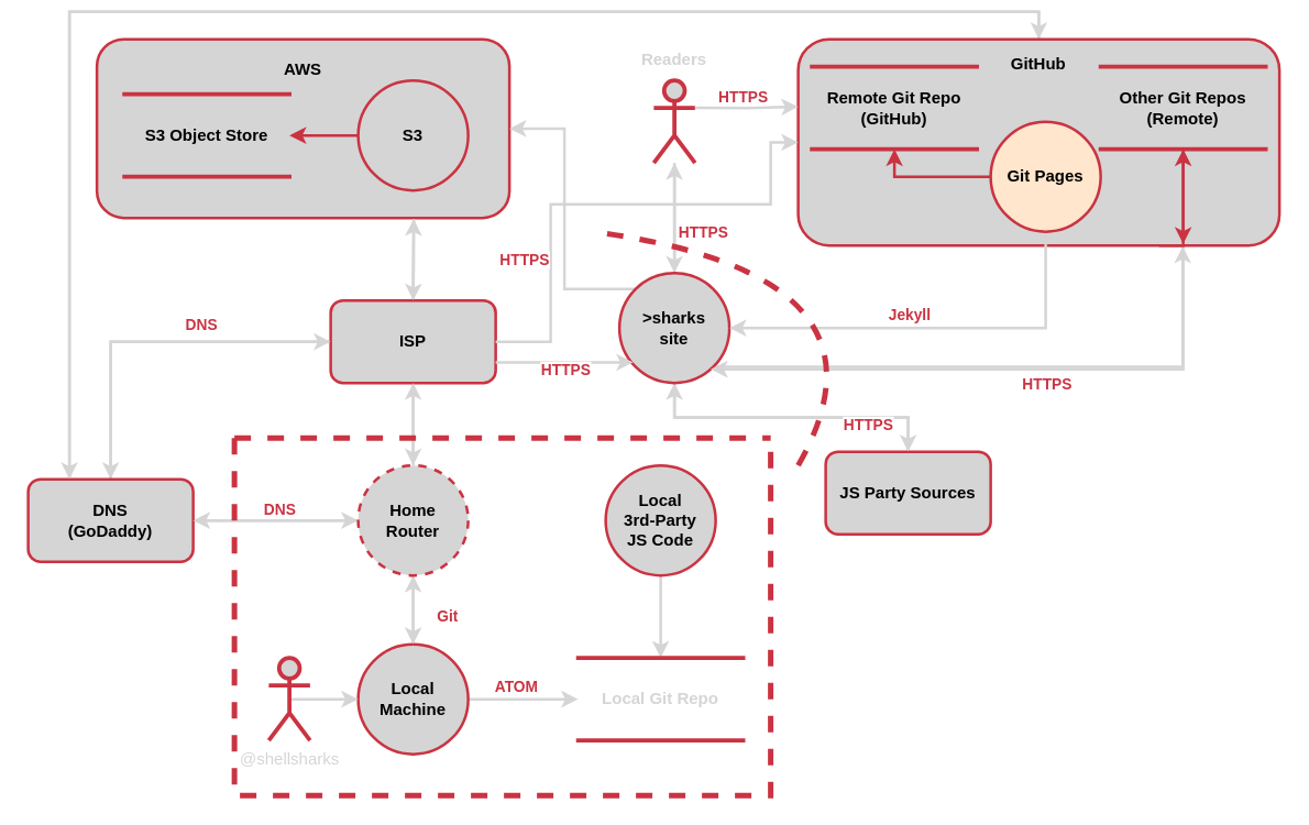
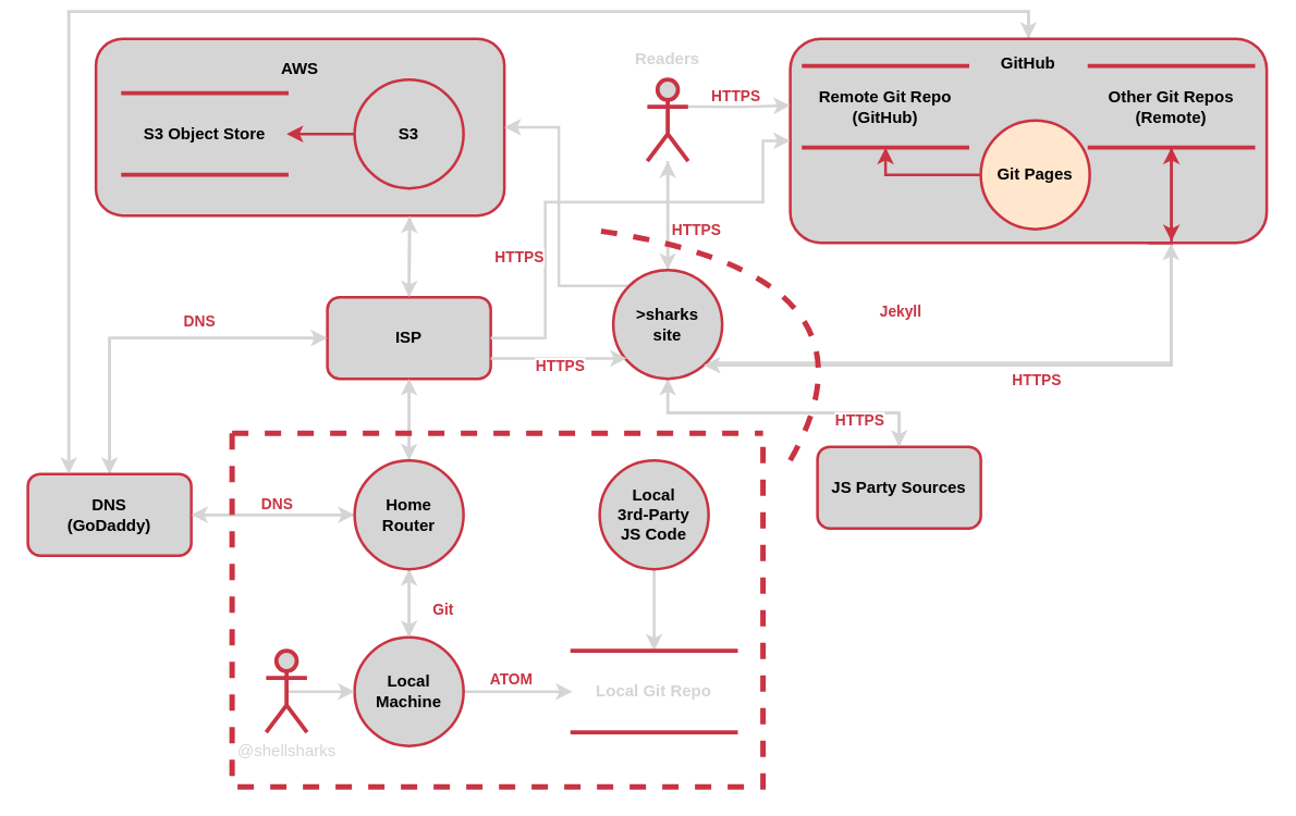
  <mxCell id="0" />
  <mxCell id="1" parent="0" />
  <mxCell id="2" value="&lt;b&gt;AWS&lt;br&gt;&lt;br&gt;&lt;br&gt;&lt;br&gt;&lt;br&gt;&lt;br&gt;&lt;br&gt;&lt;/b&gt;" style="rounded=1;whiteSpace=wrap;html=1;strokeColor=#CA3342;strokeWidth=2;fillColor=#D5D5D5;" vertex="1" parent="1"><mxGeometry x="70" y="20" width="300" height="130" as="geometry" /></mxCell>
  <mxCell id="3" style="edgeStyle=orthogonalEdgeStyle;rounded=0;orthogonalLoop=1;jettySize=auto;html=1;exitX=0.5;exitY=1;exitDx=0;exitDy=0;entryX=0.5;entryY=0;entryDx=0;entryDy=0;fontColor=#000000;strokeColor=#D5D5D5;strokeWidth=2;" edge="1" parent="1" source="7" target="27"><mxGeometry relative="1" as="geometry" /></mxCell>
  <mxCell id="4" style="edgeStyle=orthogonalEdgeStyle;rounded=0;orthogonalLoop=1;jettySize=auto;html=1;exitX=0.5;exitY=0;exitDx=0;exitDy=0;entryX=0.768;entryY=1.006;entryDx=0;entryDy=0;entryPerimeter=0;fontColor=#000000;strokeColor=#D5D5D5;strokeWidth=2;" edge="1" parent="1" source="7" target="2"><mxGeometry relative="1" as="geometry" /></mxCell>
  <mxCell id="5" style="edgeStyle=orthogonalEdgeStyle;rounded=0;orthogonalLoop=1;jettySize=auto;html=1;exitX=0;exitY=0.5;exitDx=0;exitDy=0;entryX=0.5;entryY=0;entryDx=0;entryDy=0;fontColor=#D5D5D5;strokeColor=#D5D5D5;strokeWidth=2;" edge="1" parent="1" source="7" target="11"><mxGeometry relative="1" as="geometry" /></mxCell>
  <mxCell id="6" style="edgeStyle=orthogonalEdgeStyle;rounded=0;orthogonalLoop=1;jettySize=auto;html=1;exitX=1;exitY=0.5;exitDx=0;exitDy=0;entryX=0;entryY=0.75;entryDx=0;entryDy=0;dashed=1;fontColor=#CA3342;endArrow=none;endFill=0;strokeColor=none;strokeWidth=4;" edge="1" parent="1" source="7" target="40"><mxGeometry relative="1" as="geometry" /></mxCell>
  <mxCell id="7" value="&lt;b&gt;ISP&lt;/b&gt;" style="rounded=1;whiteSpace=wrap;html=1;strokeColor=#CA3342;strokeWidth=2;fillColor=#D5D5D5;" vertex="1" parent="1"><mxGeometry x="240" y="210" width="120" height="60" as="geometry" /></mxCell>
  <mxCell id="8" style="edgeStyle=orthogonalEdgeStyle;rounded=0;orthogonalLoop=1;jettySize=auto;html=1;exitX=1;exitY=0.5;exitDx=0;exitDy=0;entryX=0;entryY=0.5;entryDx=0;entryDy=0;fontColor=#000000;strokeColor=#D5D5D5;strokeWidth=2;" edge="1" parent="1" source="11" target="27"><mxGeometry relative="1" as="geometry" /></mxCell>
  <mxCell id="9" style="edgeStyle=orthogonalEdgeStyle;rounded=0;orthogonalLoop=1;jettySize=auto;html=1;exitX=0.5;exitY=0;exitDx=0;exitDy=0;entryX=0;entryY=0.5;entryDx=0;entryDy=0;fontColor=#D5D5D5;strokeColor=#D5D5D5;strokeWidth=2;" edge="1" parent="1" source="11" target="7"><mxGeometry relative="1" as="geometry" /></mxCell>
  <mxCell id="10" style="edgeStyle=orthogonalEdgeStyle;rounded=0;orthogonalLoop=1;jettySize=auto;html=1;exitX=0.25;exitY=0;exitDx=0;exitDy=0;entryX=0.5;entryY=0;entryDx=0;entryDy=0;fontColor=#D5D5D5;strokeColor=#D5D5D5;strokeWidth=2;" edge="1" parent="1" source="11" target="40"><mxGeometry relative="1" as="geometry" /></mxCell>
  <mxCell id="11" value="&lt;b&gt;DNS&lt;br&gt;(GoDaddy)&lt;br&gt;&lt;/b&gt;" style="rounded=1;whiteSpace=wrap;html=1;strokeColor=#CA3342;strokeWidth=2;fillColor=#D5D5D5;" vertex="1" parent="1"><mxGeometry x="20" y="340" width="120" height="60" as="geometry" /></mxCell>
  <mxCell id="12" style="edgeStyle=orthogonalEdgeStyle;rounded=0;orthogonalLoop=1;jettySize=auto;html=1;exitX=0.5;exitY=0;exitDx=0;exitDy=0;entryX=0.5;entryY=1;entryDx=0;entryDy=0;fontColor=#000000;strokeColor=#D5D5D5;strokeWidth=2;" edge="1" parent="1" source="13" target="37"><mxGeometry relative="1" as="geometry" /></mxCell>
  <mxCell id="13" value="&lt;b&gt;JS Party Sources&lt;/b&gt;" style="rounded=1;whiteSpace=wrap;html=1;strokeColor=#CA3342;strokeWidth=2;fillColor=#D5D5D5;" vertex="1" parent="1"><mxGeometry x="600" y="320" width="120" height="60" as="geometry" /></mxCell>
  <mxCell id="14" style="edgeStyle=orthogonalEdgeStyle;rounded=0;orthogonalLoop=1;jettySize=auto;html=1;exitX=0;exitY=0.5;exitDx=0;exitDy=0;entryX=1;entryY=0.5;entryDx=0;entryDy=0;fontColor=#000000;strokeColor=#CA3342;strokeWidth=2;" edge="1" parent="1" source="15" target="16"><mxGeometry relative="1" as="geometry" /></mxCell>
  <mxCell id="15" value="&lt;b&gt;S3&lt;/b&gt;" style="ellipse;whiteSpace=wrap;html=1;aspect=fixed;strokeColor=#CA3342;fillColor=#D5D5D5;strokeWidth=2;" vertex="1" parent="1"><mxGeometry x="260" y="50" width="80" height="80" as="geometry" /></mxCell>
  <mxCell id="16" value="&lt;b&gt;S3 Object Store&lt;/b&gt;" style="shape=partialRectangle;whiteSpace=wrap;html=1;left=0;right=0;fillColor=none;strokeWidth=3;strokeColor=#CA3342;" vertex="1" parent="1"><mxGeometry x="90" y="60" width="120" height="60" as="geometry" /></mxCell>
  <mxCell id="17" style="edgeStyle=orthogonalEdgeStyle;rounded=0;orthogonalLoop=1;jettySize=auto;html=1;exitX=0.5;exitY=1;exitDx=0;exitDy=0;entryX=0.5;entryY=0;entryDx=0;entryDy=0;fontColor=#CA3342;strokeColor=#D5D5D5;strokeWidth=2;" edge="1" parent="1" source="18" target="28"><mxGeometry relative="1" as="geometry" /></mxCell>
  <mxCell id="18" value="&lt;b&gt;Local&lt;br&gt;3rd-Party&lt;br&gt;JS Code&lt;/b&gt;" style="ellipse;whiteSpace=wrap;html=1;aspect=fixed;strokeColor=#CA3342;fillColor=#D5D5D5;strokeWidth=2;" vertex="1" parent="1"><mxGeometry x="440" y="330" width="80" height="80" as="geometry" /></mxCell>
  <mxCell id="19" style="edgeStyle=orthogonalEdgeStyle;rounded=0;orthogonalLoop=1;jettySize=auto;html=1;exitX=0.5;exitY=0;exitDx=0;exitDy=0;entryX=0.5;entryY=1;entryDx=0;entryDy=0;fontColor=#000000;strokeColor=#D5D5D5;strokeWidth=2;" edge="1" parent="1" source="22" target="27"><mxGeometry relative="1" as="geometry" /></mxCell>
  <mxCell id="20" style="edgeStyle=orthogonalEdgeStyle;rounded=0;orthogonalLoop=1;jettySize=auto;html=1;exitX=1;exitY=0.5;exitDx=0;exitDy=0;entryX=0;entryY=0.5;entryDx=0;entryDy=0;fontColor=#000000;strokeColor=#D5D5D5;strokeWidth=2;" edge="1" parent="1" source="22" target="28"><mxGeometry relative="1" as="geometry" /></mxCell>
  <mxCell id="21" value="&lt;b&gt;ATOM&lt;/b&gt;" style="edgeLabel;html=1;align=center;verticalAlign=middle;resizable=0;points=[];fontColor=#CA3342;" vertex="1" connectable="0" parent="20"><mxGeometry x="-0.35" y="1" relative="1" as="geometry"><mxPoint x="8" y="-9" as="offset" /></mxGeometry></mxCell>
  <mxCell id="22" value="&lt;b&gt;Local Machine&lt;/b&gt;" style="ellipse;whiteSpace=wrap;html=1;aspect=fixed;strokeColor=#CA3342;fillColor=#D5D5D5;strokeWidth=2;" vertex="1" parent="1"><mxGeometry x="260" y="460" width="80" height="80" as="geometry" /></mxCell>
  <mxCell id="23" style="edgeStyle=orthogonalEdgeStyle;rounded=0;orthogonalLoop=1;jettySize=auto;html=1;exitX=0;exitY=0.5;exitDx=0;exitDy=0;entryX=1;entryY=0.5;entryDx=0;entryDy=0;fontColor=#000000;strokeColor=#D5D5D5;strokeWidth=2;" edge="1" parent="1" source="27" target="11"><mxGeometry relative="1" as="geometry" /></mxCell>
  <mxCell id="24" value="DNS" style="edgeLabel;html=1;align=center;verticalAlign=middle;resizable=0;points=[];fontColor=#CA3342;fontStyle=1" vertex="1" connectable="0" parent="23"><mxGeometry x="-0.117" y="-3" relative="1" as="geometry"><mxPoint x="-5" y="-6" as="offset" /></mxGeometry></mxCell>
  <mxCell id="25" style="edgeStyle=orthogonalEdgeStyle;rounded=0;orthogonalLoop=1;jettySize=auto;html=1;exitX=0.5;exitY=0;exitDx=0;exitDy=0;entryX=0.5;entryY=1;entryDx=0;entryDy=0;fontColor=#000000;strokeColor=#D5D5D5;strokeWidth=2;" edge="1" parent="1" source="27" target="7"><mxGeometry relative="1" as="geometry" /></mxCell>
  <mxCell id="26" style="edgeStyle=orthogonalEdgeStyle;rounded=0;orthogonalLoop=1;jettySize=auto;html=1;exitX=0.5;exitY=1;exitDx=0;exitDy=0;entryX=0.5;entryY=0;entryDx=0;entryDy=0;fontColor=#000000;strokeColor=#D5D5D5;strokeWidth=2;" edge="1" parent="1" source="27" target="22"><mxGeometry relative="1" as="geometry" /></mxCell>
- <mxCell id="27" value="&lt;b&gt;Home&lt;br&gt;Router&lt;/b&gt;" style="ellipse;whiteSpace=wrap;html=1;aspect=fixed;strokeColor=#CA3342;fillColor=#D5D5D5;strokeWidth=2;dashed=1;" vertex="1" parent="1"><mxGeometry x="260" y="330" width="80" height="80" as="geometry" /></mxCell>
+ <mxCell id="27" value="&lt;b&gt;Home&lt;br&gt;Router&lt;/b&gt;" style="ellipse;whiteSpace=wrap;html=1;aspect=fixed;strokeColor=#CA3342;fillColor=#D5D5D5;strokeWidth=2;" vertex="1" parent="1"><mxGeometry x="260" y="330" width="80" height="80" as="geometry" /></mxCell>
  <mxCell id="28" value="&lt;b&gt;&lt;font color=&quot;#d5d5d5&quot;&gt;Local Git Repo&lt;/font&gt;&lt;/b&gt;" style="shape=partialRectangle;whiteSpace=wrap;html=1;left=0;right=0;fillColor=none;strokeWidth=3;strokeColor=#CA3342;" vertex="1" parent="1"><mxGeometry x="420" y="470" width="120" height="60" as="geometry" /></mxCell>
  <mxCell id="29" style="edgeStyle=orthogonalEdgeStyle;rounded=0;orthogonalLoop=1;jettySize=auto;html=1;exitX=0.5;exitY=0.5;exitDx=0;exitDy=0;exitPerimeter=0;entryX=0;entryY=0.5;entryDx=0;entryDy=0;fontColor=#000000;strokeColor=#D5D5D5;strokeWidth=2;" edge="1" parent="1" source="50" target="22"><mxGeometry relative="1" as="geometry" /></mxCell>
  <mxCell id="30" style="edgeStyle=orthogonalEdgeStyle;rounded=0;orthogonalLoop=1;jettySize=auto;html=1;entryX=0.5;entryY=0;entryDx=0;entryDy=0;fontColor=#000000;strokeColor=#D5D5D5;strokeWidth=2;" edge="1" parent="1" source="31" target="37"><mxGeometry relative="1" as="geometry" /></mxCell>
  <mxCell id="31" value="" style="shape=umlActor;verticalLabelPosition=bottom;verticalAlign=top;html=1;outlineConnect=0;fontColor=#D5D5D5;strokeColor=#CA3342;strokeWidth=3;fillColor=#D5D5D5;" vertex="1" parent="1"><mxGeometry x="475" y="50" width="30" height="60" as="geometry" /></mxCell>
  <mxCell id="32" style="edgeStyle=orthogonalEdgeStyle;rounded=0;orthogonalLoop=1;jettySize=auto;html=1;exitX=0;exitY=0;exitDx=0;exitDy=0;entryX=1;entryY=0.5;entryDx=0;entryDy=0;fontColor=#000000;strokeColor=#D5D5D5;strokeWidth=2;" edge="1" parent="1" source="37" target="2"><mxGeometry relative="1" as="geometry" /></mxCell>
  <mxCell id="33" style="edgeStyle=orthogonalEdgeStyle;rounded=0;orthogonalLoop=1;jettySize=auto;html=1;exitX=0.5;exitY=1;exitDx=0;exitDy=0;entryX=0.5;entryY=0;entryDx=0;entryDy=0;fontColor=#000000;strokeColor=#D5D5D5;strokeWidth=2;" edge="1" parent="1" source="37" target="13"><mxGeometry relative="1" as="geometry" /></mxCell>
  <mxCell id="34" style="edgeStyle=orthogonalEdgeStyle;rounded=0;orthogonalLoop=1;jettySize=auto;html=1;exitX=0.5;exitY=0;exitDx=0;exitDy=0;fontColor=#000000;strokeColor=#D5D5D5;strokeWidth=2;" edge="1" parent="1" source="37" target="31"><mxGeometry relative="1" as="geometry" /></mxCell>
  <mxCell id="35" value="&lt;b&gt;HTTPS&lt;/b&gt;" style="edgeLabel;html=1;align=center;verticalAlign=middle;resizable=0;points=[];fontColor=#CA3342;" vertex="1" connectable="0" parent="34"><mxGeometry x="0.025" y="1" relative="1" as="geometry"><mxPoint x="21" y="11" as="offset" /></mxGeometry></mxCell>
  <mxCell id="36" style="edgeStyle=orthogonalEdgeStyle;rounded=0;orthogonalLoop=1;jettySize=auto;html=1;exitX=1;exitY=1;exitDx=0;exitDy=0;entryX=0.799;entryY=1.004;entryDx=0;entryDy=0;fontColor=#D5D5D5;strokeColor=#D5D5D5;strokeWidth=2;entryPerimeter=0;" edge="1" parent="1" source="37" target="40"><mxGeometry relative="1" as="geometry" /></mxCell>
  <mxCell id="37" value="&lt;b&gt;&amp;gt;sharks&lt;br&gt;site&lt;br&gt;&lt;/b&gt;" style="ellipse;whiteSpace=wrap;html=1;aspect=fixed;strokeColor=#CA3342;fillColor=#D5D5D5;strokeWidth=2;" vertex="1" parent="1"><mxGeometry x="450" y="190" width="80" height="80" as="geometry" /></mxCell>
  <mxCell id="38" style="edgeStyle=orthogonalEdgeStyle;rounded=0;orthogonalLoop=1;jettySize=auto;html=1;exitX=0.75;exitY=1;exitDx=0;exitDy=0;fontColor=#D5D5D5;strokeColor=#D5D5D5;strokeWidth=2;" edge="1" parent="1" source="40" target="37"><mxGeometry relative="1" as="geometry"><mxPoint x="520" y="270" as="targetPoint" /><Array as="points"><mxPoint x="860" y="170" /><mxPoint x="860" y="260" /></Array></mxGeometry></mxCell>
  <mxCell id="39" style="edgeStyle=orthogonalEdgeStyle;rounded=0;orthogonalLoop=1;jettySize=auto;html=1;exitX=0.5;exitY=0;exitDx=0;exitDy=0;entryX=0.25;entryY=0;entryDx=0;entryDy=0;fontColor=#D5D5D5;strokeColor=#D5D5D5;strokeWidth=2;" edge="1" parent="1" source="40" target="11"><mxGeometry relative="1" as="geometry" /></mxCell>
  <mxCell id="40" value="&lt;b&gt;GitHub&lt;br&gt;&lt;br&gt;&lt;br&gt;&lt;br&gt;&lt;br&gt;&lt;br&gt;&lt;br&gt;&lt;br&gt;&lt;br&gt;&lt;/b&gt;" style="rounded=1;whiteSpace=wrap;html=1;strokeColor=#CA3342;strokeWidth=2;fillColor=#D5D5D5;" vertex="1" parent="1"><mxGeometry x="580" y="20" width="350" height="150" as="geometry" /></mxCell>
  <mxCell id="41" value="&lt;b&gt;Remote Git Repo&lt;br&gt;(GitHub)&lt;br&gt;&lt;/b&gt;" style="shape=partialRectangle;whiteSpace=wrap;html=1;left=0;right=0;fillColor=none;strokeWidth=3;strokeColor=#CA3342;" vertex="1" parent="1"><mxGeometry x="590" y="40" width="120" height="60" as="geometry" /></mxCell>
  <mxCell id="42" style="edgeStyle=orthogonalEdgeStyle;rounded=0;orthogonalLoop=1;jettySize=auto;html=1;exitX=0.5;exitY=1;exitDx=0;exitDy=0;entryX=0.8;entryY=0.933;entryDx=0;entryDy=0;entryPerimeter=0;fontColor=#D5D5D5;strokeColor=#CA3342;strokeWidth=2;" edge="1" parent="1" source="43"><mxGeometry relative="1" as="geometry"><mxPoint x="860" y="109" as="sourcePoint" /><mxPoint x="860" y="168.95" as="targetPoint" /><Array as="points" /></mxGeometry></mxCell>
  <mxCell id="43" value="&lt;b&gt;Other Git Repos&lt;br&gt;(Remote)&lt;br&gt;&lt;/b&gt;" style="shape=partialRectangle;whiteSpace=wrap;html=1;left=0;right=0;fillColor=none;strokeWidth=3;strokeColor=#CA3342;" vertex="1" parent="1"><mxGeometry x="800" y="40" width="120" height="60" as="geometry" /></mxCell>
- <mxCell id="44" style="edgeStyle=orthogonalEdgeStyle;rounded=0;orthogonalLoop=1;jettySize=auto;html=1;exitX=0.5;exitY=1;exitDx=0;exitDy=0;entryX=1;entryY=0.5;entryDx=0;entryDy=0;fontColor=#000000;strokeColor=#D5D5D5;strokeWidth=2;" edge="1" parent="1" source="46" target="37"><mxGeometry relative="1" as="geometry" /></mxCell>
  <mxCell id="45" style="edgeStyle=orthogonalEdgeStyle;rounded=0;orthogonalLoop=1;jettySize=auto;html=1;exitX=0;exitY=0.5;exitDx=0;exitDy=0;entryX=0.5;entryY=1;entryDx=0;entryDy=0;fontColor=#D5D5D5;strokeColor=#CA3342;strokeWidth=2;" edge="1" parent="1" source="46" target="41"><mxGeometry relative="1" as="geometry" /></mxCell>
  <mxCell id="46" value="&lt;b&gt;Git Pages&lt;/b&gt;" style="ellipse;whiteSpace=wrap;html=1;aspect=fixed;strokeColor=#CA3342;fillColor=#ffe6cc;strokeWidth=2;" vertex="1" parent="1"><mxGeometry x="720" y="80" width="80" height="80" as="geometry" /></mxCell>
  <mxCell id="47" value="&lt;b&gt;&lt;font color=&quot;#d5d5d5&quot;&gt;Readers&lt;/font&gt;&lt;/b&gt;" style="text;html=1;strokeColor=none;fillColor=none;align=center;verticalAlign=middle;whiteSpace=wrap;rounded=0;fontColor=#000000;" vertex="1" parent="1"><mxGeometry x="460" y="20" width="60" height="30" as="geometry" /></mxCell>
  <mxCell id="48" style="edgeStyle=orthogonalEdgeStyle;rounded=0;orthogonalLoop=1;jettySize=auto;html=1;exitX=0.75;exitY=1;exitDx=0;exitDy=0;entryX=0.5;entryY=1;entryDx=0;entryDy=0;fontColor=#D5D5D5;strokeColor=#CA3342;strokeWidth=2;" edge="1" parent="1" source="40" target="43"><mxGeometry relative="1" as="geometry"><Array as="points"><mxPoint x="860" y="170" /></Array></mxGeometry></mxCell>
  <mxCell id="49" value="" style="swimlane;startSize=0;fontColor=#CA3342;strokeColor=#CA3342;strokeWidth=4;fillColor=#D5D5D5;dashed=1;" vertex="1" parent="1"><mxGeometry x="170" y="310" width="390" height="260" as="geometry" /></mxCell>
  <mxCell id="50" value="@shellsharks" style="shape=umlActor;verticalLabelPosition=bottom;verticalAlign=top;html=1;outlineConnect=0;fontColor=#D5D5D5;strokeColor=#CA3342;strokeWidth=3;fillColor=#D5D5D5;" vertex="1" parent="49"><mxGeometry x="25" y="160" width="30" height="60" as="geometry" /></mxCell>
  <mxCell id="51" value="&lt;b&gt;Git&lt;/b&gt;" style="edgeLabel;html=1;align=center;verticalAlign=middle;resizable=0;points=[];fontColor=#CA3342;" vertex="1" connectable="0" parent="49"><mxGeometry x="210" y="190" as="geometry"><mxPoint x="-56" y="-61" as="offset" /></mxGeometry></mxCell>
  <mxCell id="52" value="" style="curved=1;endArrow=none;html=1;rounded=0;fontColor=#CA3342;strokeColor=#CA3342;strokeWidth=4;endFill=0;dashed=1;" edge="1" parent="1"><mxGeometry width="50" height="50" relative="1" as="geometry"><mxPoint x="580" y="330" as="sourcePoint" /><mxPoint x="430" y="160" as="targetPoint" /><Array as="points"><mxPoint x="660" y="190" /></Array></mxGeometry></mxCell>
  <mxCell id="53" style="edgeStyle=orthogonalEdgeStyle;rounded=0;orthogonalLoop=1;jettySize=auto;html=1;exitX=0.768;exitY=1.007;exitDx=0;exitDy=0;entryX=0.5;entryY=0;entryDx=0;entryDy=0;fontColor=#000000;strokeColor=#D5D5D5;strokeWidth=2;exitPerimeter=0;" edge="1" parent="1" source="2" target="7"><mxGeometry relative="1" as="geometry"><mxPoint x="310" y="220" as="sourcePoint" /><mxPoint x="310.4" y="160.78" as="targetPoint" /></mxGeometry></mxCell>
  <mxCell id="54" style="edgeStyle=orthogonalEdgeStyle;rounded=0;orthogonalLoop=1;jettySize=auto;html=1;exitX=1;exitY=0.5;exitDx=0;exitDy=0;entryX=0;entryY=0.5;entryDx=0;entryDy=0;fontColor=#000000;strokeColor=#D5D5D5;strokeWidth=2;" edge="1" parent="1" source="7" target="40"><mxGeometry relative="1" as="geometry"><mxPoint x="310.4" y="160.91" as="sourcePoint" /><mxPoint x="310" y="220" as="targetPoint" /><Array as="points"><mxPoint x="400" y="240" /><mxPoint x="400" y="140" /><mxPoint x="560" y="140" /><mxPoint x="560" y="95" /></Array></mxGeometry></mxCell>
  <mxCell id="55" style="edgeStyle=orthogonalEdgeStyle;rounded=0;orthogonalLoop=1;jettySize=auto;html=1;fontColor=#CA3342;strokeColor=#D5D5D5;strokeWidth=2;exitX=1;exitY=0.333;exitDx=0;exitDy=0;exitPerimeter=0;entryX=0;entryY=0.327;entryDx=0;entryDy=0;entryPerimeter=0;" edge="1" parent="1" source="31" target="40"><mxGeometry relative="1" as="geometry"><mxPoint x="700" y="430" as="sourcePoint" /><mxPoint x="780" y="390" as="targetPoint" /></mxGeometry></mxCell>
  <mxCell id="56" value="&lt;b&gt;HTTPS&lt;/b&gt;" style="edgeLabel;html=1;align=center;verticalAlign=middle;resizable=0;points=[];fontColor=#CA3342;" vertex="1" connectable="0" parent="1"><mxGeometry x="520" y="170" as="geometry"><mxPoint x="19" y="-109" as="offset" /></mxGeometry></mxCell>
  <mxCell id="57" value="&lt;b&gt;HTTPS&lt;/b&gt;" style="edgeLabel;html=1;align=center;verticalAlign=middle;resizable=0;points=[];fontColor=#CA3342;" vertex="1" connectable="0" parent="1"><mxGeometry x="530" y="180" as="geometry"><mxPoint x="-150" as="offset" /></mxGeometry></mxCell>
  <mxCell id="58" style="edgeStyle=orthogonalEdgeStyle;rounded=0;orthogonalLoop=1;jettySize=auto;html=1;fontColor=#CA3342;strokeColor=#D5D5D5;strokeWidth=2;exitX=1;exitY=0.75;exitDx=0;exitDy=0;" edge="1" parent="1" source="7"><mxGeometry relative="1" as="geometry"><mxPoint x="515" y="80" as="sourcePoint" /><mxPoint x="460" y="255" as="targetPoint" /></mxGeometry></mxCell>
  <mxCell id="59" value="&lt;b&gt;HTTPS&lt;/b&gt;" style="edgeLabel;html=1;align=center;verticalAlign=middle;resizable=0;points=[];fontColor=#CA3342;" vertex="1" connectable="0" parent="1"><mxGeometry x="560" y="260" as="geometry"><mxPoint x="-150" as="offset" /></mxGeometry></mxCell>
  <mxCell id="60" value="&lt;b&gt;HTTPS&lt;/b&gt;" style="edgeLabel;html=1;align=center;verticalAlign=middle;resizable=0;points=[];fontColor=#CA3342;" vertex="1" connectable="0" parent="1"><mxGeometry x="780" y="300" as="geometry"><mxPoint x="-150" as="offset" /></mxGeometry></mxCell>
  <mxCell id="61" value="&lt;b&gt;HTTPS&lt;/b&gt;" style="edgeLabel;html=1;align=center;verticalAlign=middle;resizable=0;points=[];fontColor=#CA3342;" vertex="1" connectable="0" parent="1"><mxGeometry x="910" y="270" as="geometry"><mxPoint x="-150" as="offset" /></mxGeometry></mxCell>
  <mxCell id="62" value="&lt;b&gt;Jekyll&lt;/b&gt;" style="edgeLabel;html=1;align=center;verticalAlign=middle;resizable=0;points=[];fontColor=#CA3342;" vertex="1" connectable="0" parent="1"><mxGeometry x="810" y="220" as="geometry"><mxPoint x="-150" as="offset" /></mxGeometry></mxCell>
  <mxCell id="63" value="DNS" style="edgeLabel;html=1;align=center;verticalAlign=middle;resizable=0;points=[];fontColor=#CA3342;fontStyle=1" vertex="1" connectable="0" parent="1"><mxGeometry x="190" y="310" as="geometry"><mxPoint x="-45" y="-83" as="offset" /></mxGeometry></mxCell>
